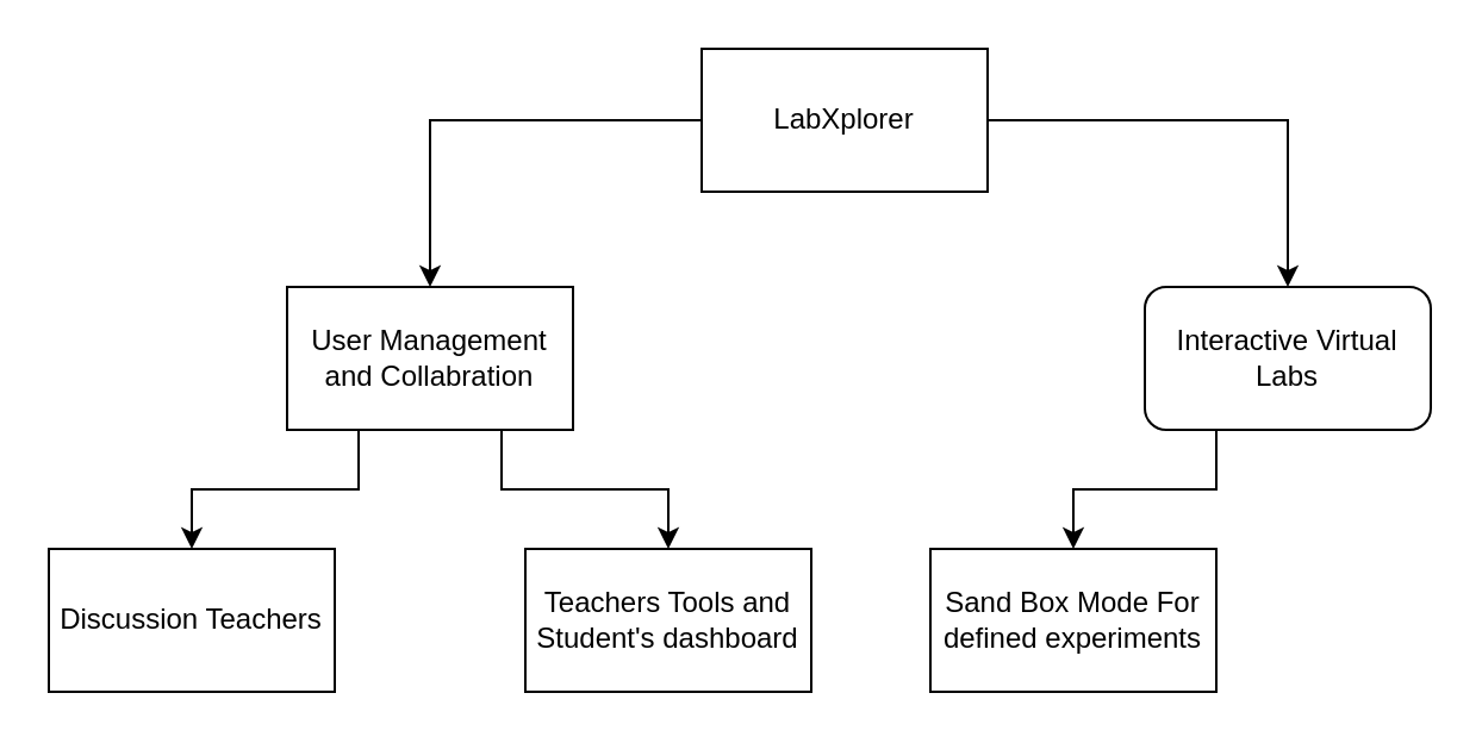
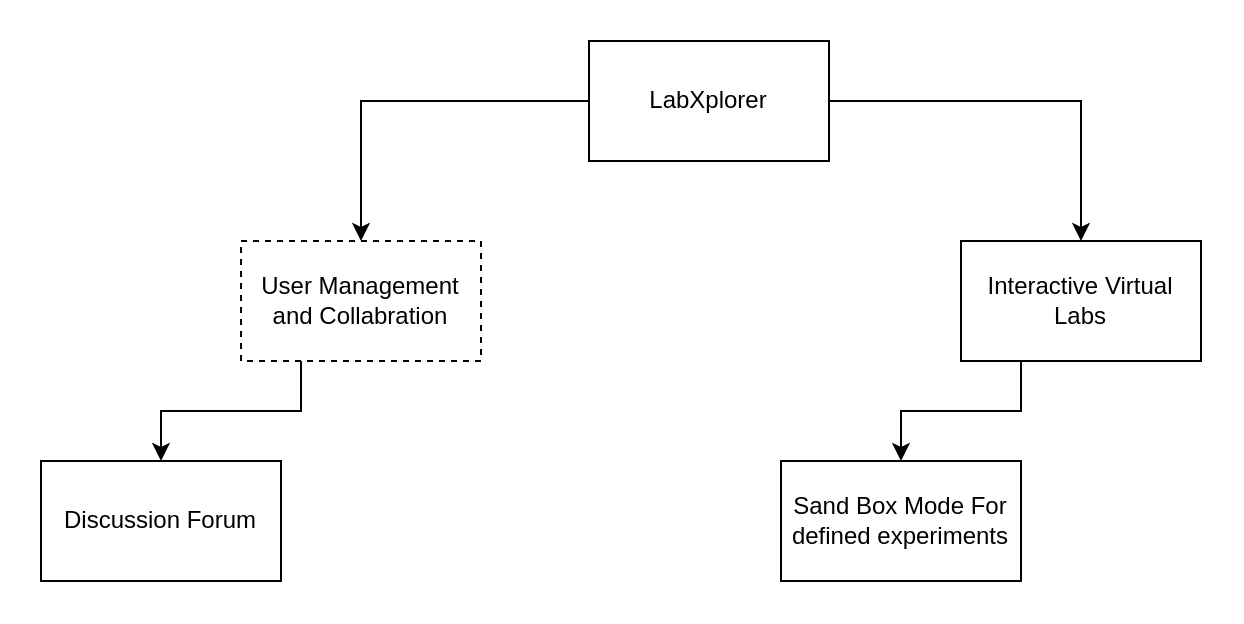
  <mxCell id="0" />
  <mxCell id="1" parent="0" />
  <mxCell id="2" style="edgeStyle=orthogonalEdgeStyle;rounded=0;orthogonalLoop=1;jettySize=auto;html=1;exitX=0;exitY=0.5;exitDx=0;exitDy=0;" edge="1" parent="1" source="4" target="7"><mxGeometry relative="1" as="geometry" /></mxCell>
  <mxCell id="3" style="edgeStyle=orthogonalEdgeStyle;rounded=0;orthogonalLoop=1;jettySize=auto;html=1;exitX=1;exitY=0.5;exitDx=0;exitDy=0;entryX=0.5;entryY=0;entryDx=0;entryDy=0;" edge="1" parent="1" source="4" target="9"><mxGeometry relative="1" as="geometry" /></mxCell>
  <mxCell id="4" value="LabXplorer" style="rounded=0;whiteSpace=wrap;html=1;" vertex="1" parent="1"><mxGeometry x="294" y="20" width="120" height="60" as="geometry" /></mxCell>
  <mxCell id="5" style="edgeStyle=orthogonalEdgeStyle;rounded=0;orthogonalLoop=1;jettySize=auto;html=1;exitX=0.25;exitY=1;exitDx=0;exitDy=0;entryX=0.5;entryY=0;entryDx=0;entryDy=0;" edge="1" parent="1" source="7" target="10"><mxGeometry relative="1" as="geometry" /></mxCell>
- <mxCell id="6" style="edgeStyle=orthogonalEdgeStyle;rounded=0;orthogonalLoop=1;jettySize=auto;html=1;exitX=0.75;exitY=1;exitDx=0;exitDy=0;entryX=0.5;entryY=0;entryDx=0;entryDy=0;" edge="1" parent="1" source="7" target="11"><mxGeometry relative="1" as="geometry" /></mxCell>
- <mxCell id="7" value="User Management and Collabration" style="rounded=0;whiteSpace=wrap;html=1;" vertex="1" parent="1"><mxGeometry x="120" y="120" width="120" height="60" as="geometry" /></mxCell>
+ <mxCell id="7" value="User Management and Collabration" style="rounded=0;whiteSpace=wrap;html=1;dashed=1;" vertex="1" parent="1"><mxGeometry x="120" y="120" width="120" height="60" as="geometry" /></mxCell>
  <mxCell id="8" style="edgeStyle=orthogonalEdgeStyle;rounded=0;orthogonalLoop=1;jettySize=auto;html=1;exitX=0.25;exitY=1;exitDx=0;exitDy=0;entryX=0.5;entryY=0;entryDx=0;entryDy=0;" edge="1" parent="1" source="9" target="12"><mxGeometry relative="1" as="geometry" /></mxCell>
- <mxCell id="9" value="Interactive Virtual Labs" style="whiteSpace=wrap;html=1;rounded=1;" vertex="1" parent="1"><mxGeometry x="480" y="120" width="120" height="60" as="geometry" /></mxCell>
- <mxCell id="10" value="Discussion Teachers" style="rounded=0;whiteSpace=wrap;html=1;" vertex="1" parent="1"><mxGeometry x="20" y="230" width="120" height="60" as="geometry" /></mxCell>
- <mxCell id="11" value="Teachers Tools and Student's dashboard" style="rounded=0;whiteSpace=wrap;html=1;" vertex="1" parent="1"><mxGeometry x="220" y="230" width="120" height="60" as="geometry" /></mxCell>
+ <mxCell id="9" value="Interactive Virtual Labs" style="rounded=0;whiteSpace=wrap;html=1;" vertex="1" parent="1"><mxGeometry x="480" y="120" width="120" height="60" as="geometry" /></mxCell>
+ <mxCell id="10" value="Discussion Forum" style="rounded=0;whiteSpace=wrap;html=1;" vertex="1" parent="1"><mxGeometry x="20" y="230" width="120" height="60" as="geometry" /></mxCell>
  <mxCell id="12" value="Sand Box Mode For defined experiments" style="rounded=0;whiteSpace=wrap;html=1;" vertex="1" parent="1"><mxGeometry x="390" y="230" width="120" height="60" as="geometry" /></mxCell>
